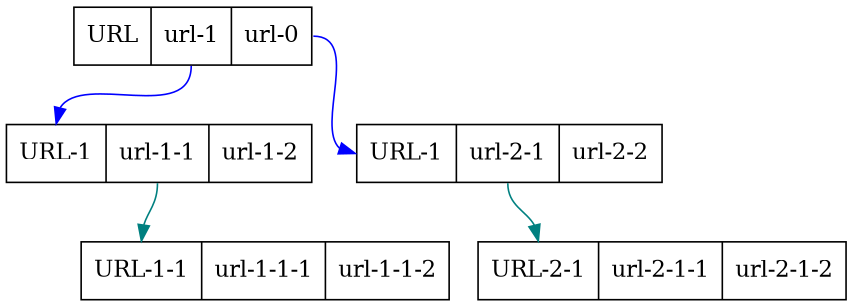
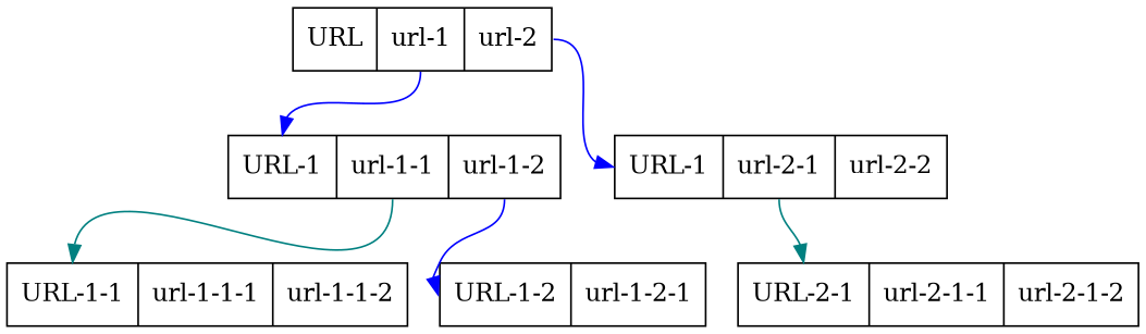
  digraph {
    rankdir=TB
    node [shape=record]
    edge [color=blue headport=f0 tailport=f1]
-   n1 [label="<f0> URL | <f1> url-1 | <f2> url-0"]
+   n1 [label="<f0> URL | <f1> url-1 | <f2> url-2"]
    n2 [label="<f0> URL-1 | <f1> url-1-1 | <f2> url-1-2"]
    n3 [label="<f0> URL-1 | <f1> url-2-1 | <f2> url-2-2"]
    n4 [label="<f0> URL-1-1 | <f1> url-1-1-1 | <f2> url-1-1-2"]
+   n5 [label="<f0> URL-1-2 | <f1> url-1-2-1"]
    n6 [label="<f0> URL-2-1 | <f1> url-2-1-1 | <f2> url-2-1-2"]
    n1 -> n2
    n1 -> n3 [tailport=f2]
    n2 -> n4 [color=teal]
+   n2 -> n5 [tailport=f2]
    n3 -> n6 [color=teal]
  }
